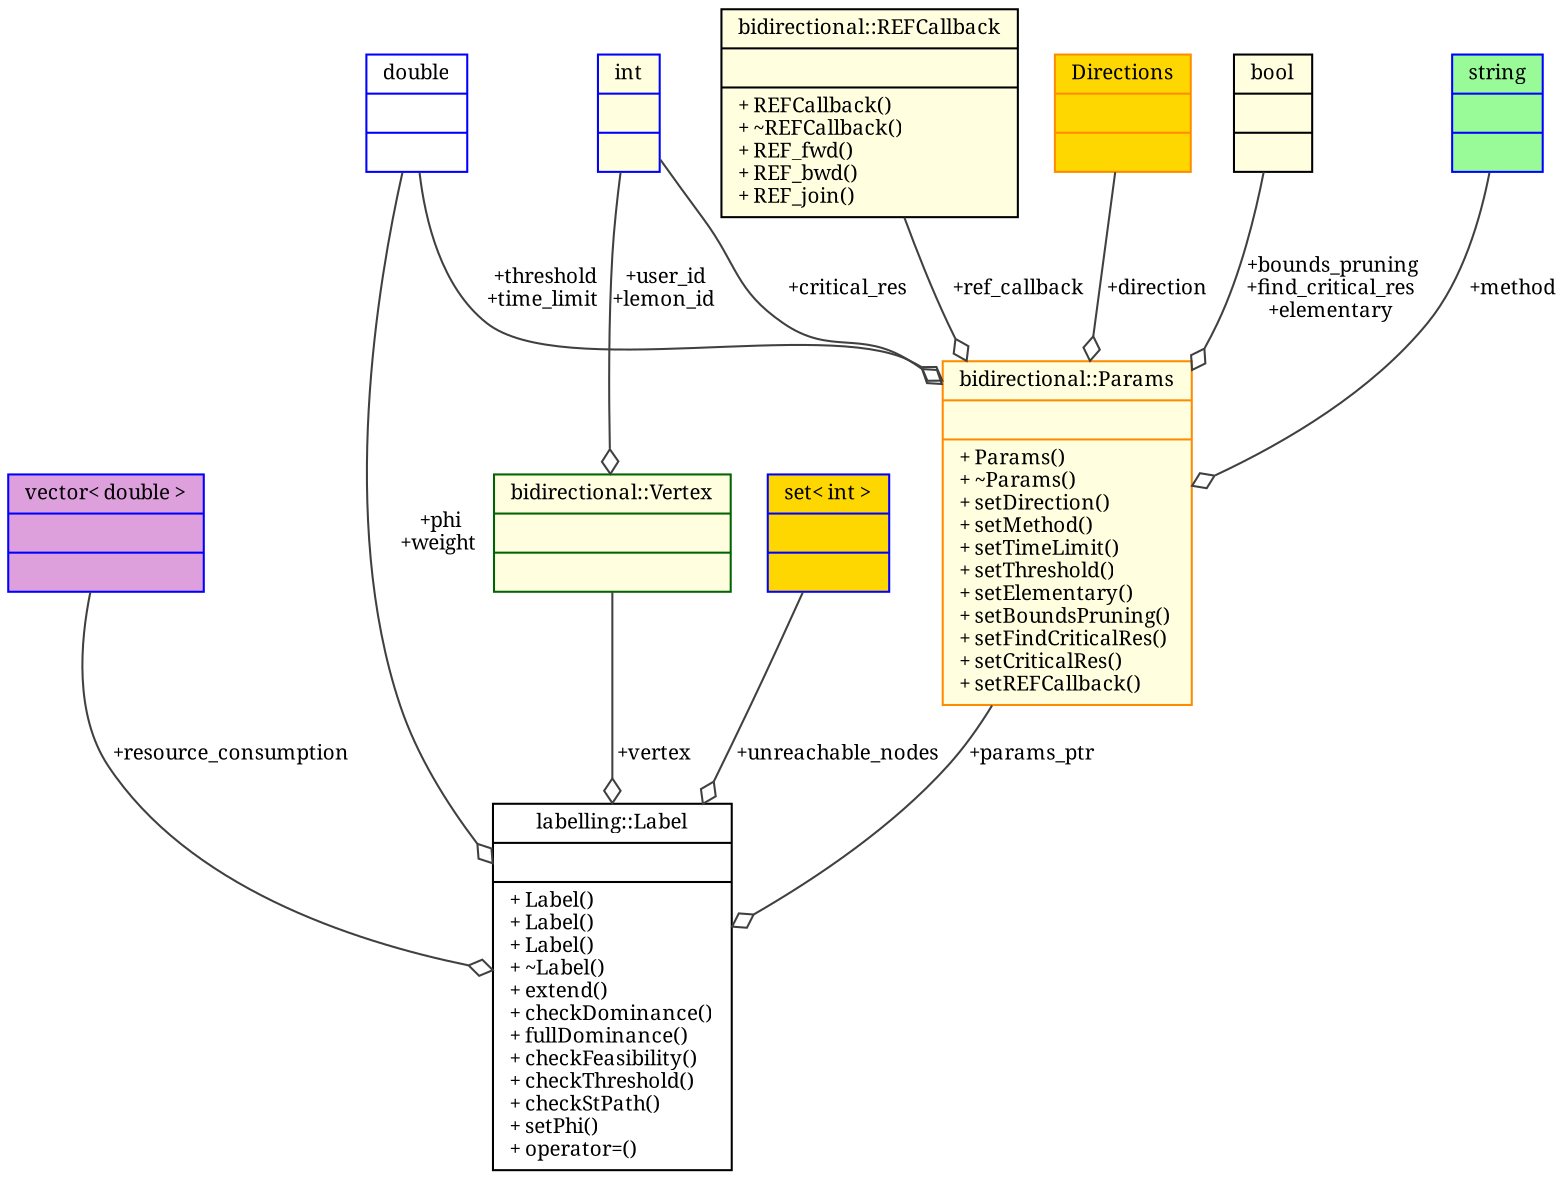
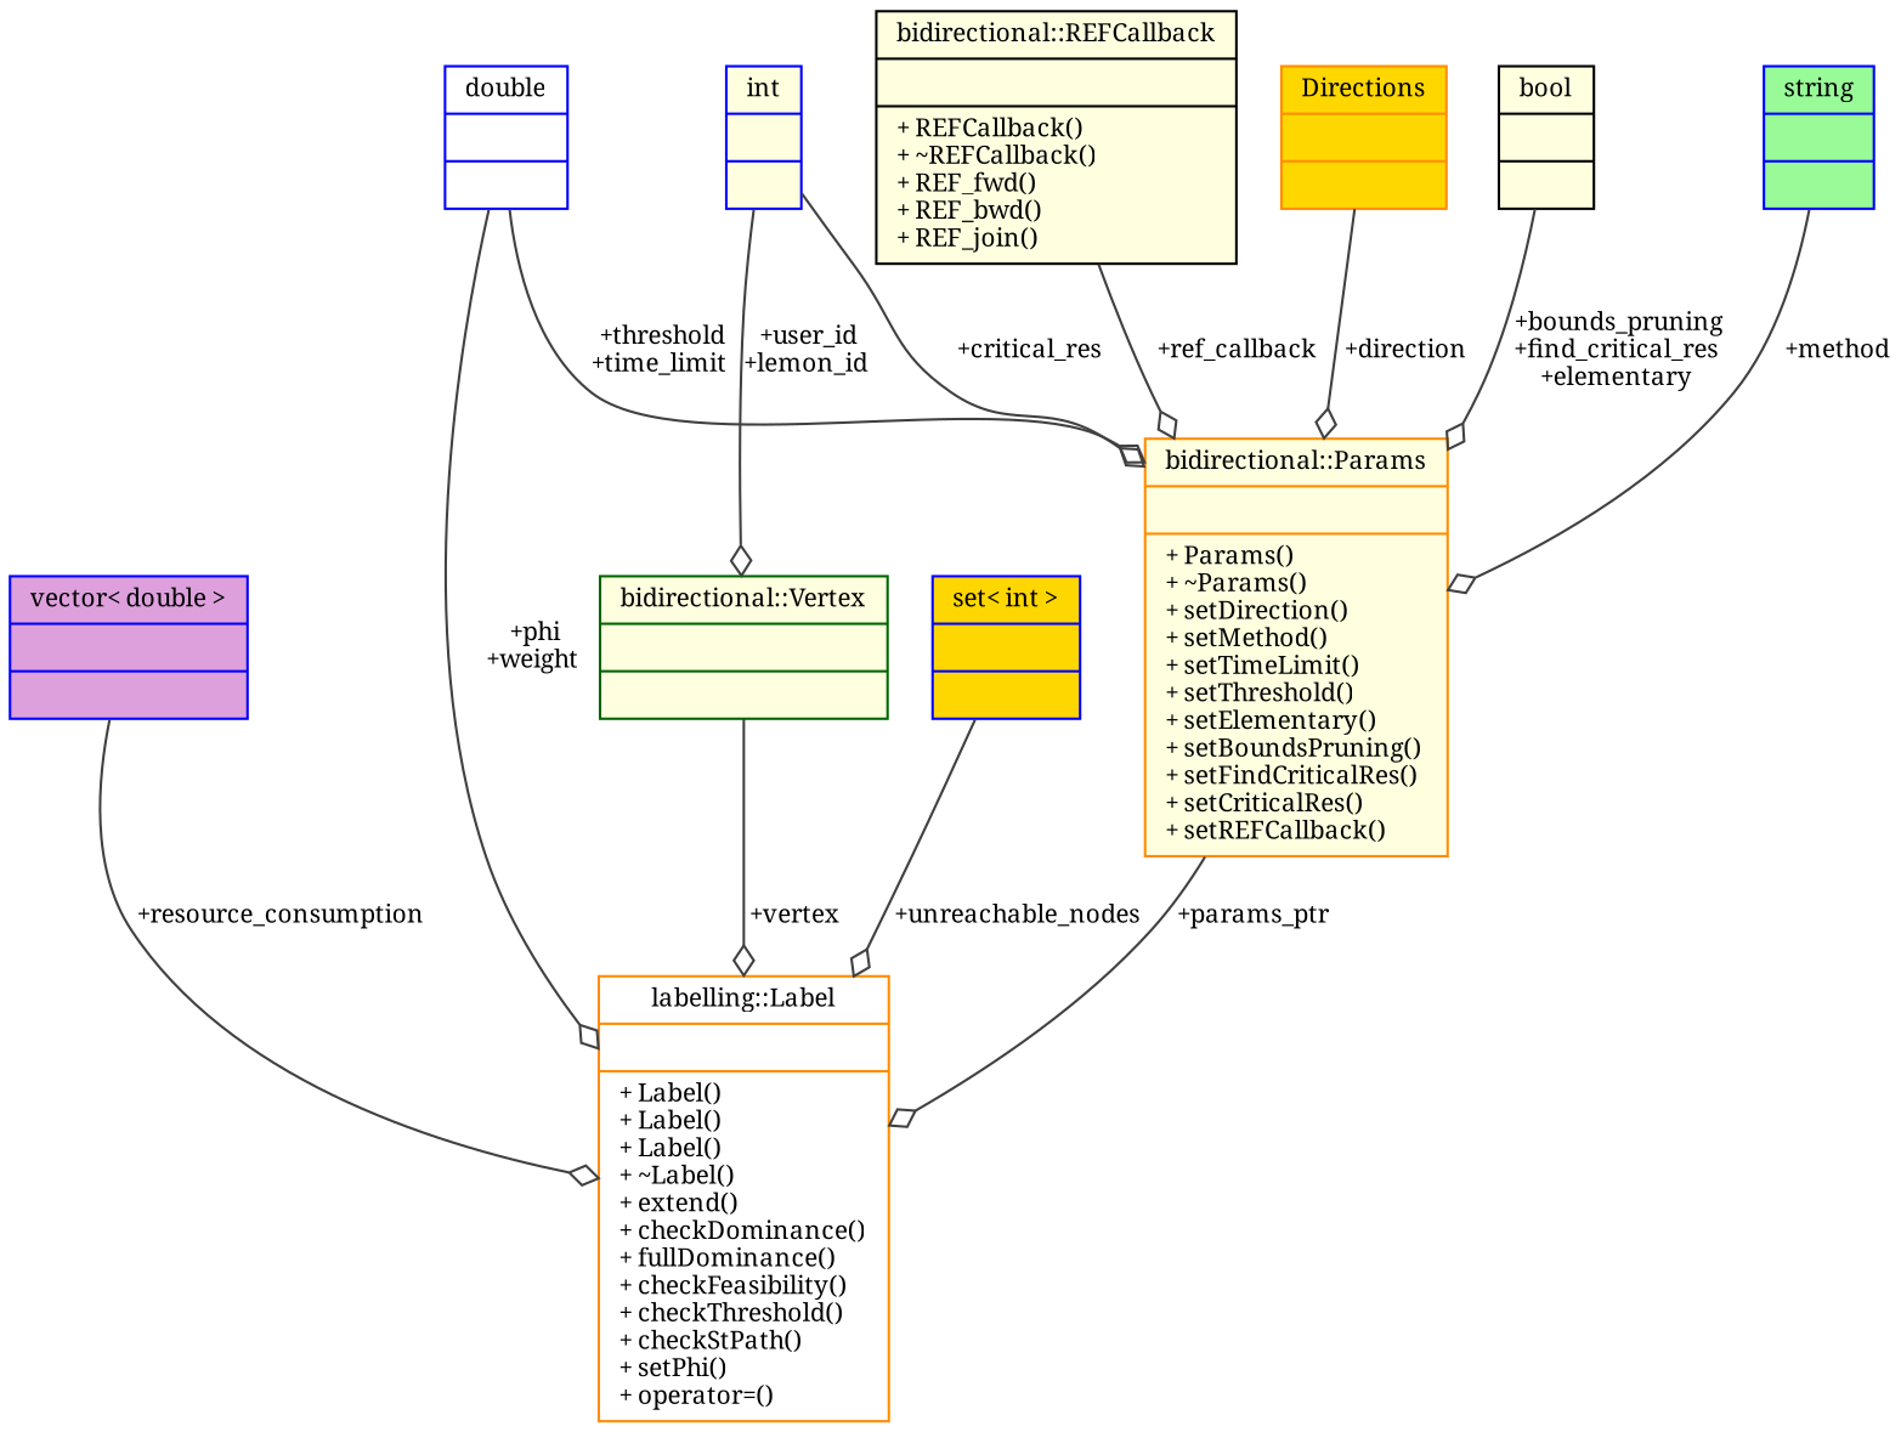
  digraph {
    fontname="Noto Serif"
    node [color=blue fillcolor=lightyellow fontname="Noto Serif" fontsize=10 shape=record style=filled]
    edge [arrowhead=odiamond color=grey25 fontname="Noto Serif" fontsize=10 labelfontname=Helvetica labelfontsize=10 style=solid]
-   n1 [color=black fillcolor=white fontcolor=black height=0.2 label="{labelling::Label\n||+ Label()\l+ Label()\l+ Label()\l+ ~Label()\l+ extend()\l+ checkDominance()\l+ fullDominance()\l+ checkFeasibility()\l+ checkThreshold()\l+ checkStPath()\l+ setPhi()\l+ operator=()\l}" width=0.4]
+   n1 [color=darkorange fillcolor=white fontcolor=black height=0.2 label="{labelling::Label\n||+ Label()\l+ Label()\l+ Label()\l+ ~Label()\l+ extend()\l+ checkDominance()\l+ fullDominance()\l+ checkFeasibility()\l+ checkThreshold()\l+ checkStPath()\l+ setPhi()\l+ operator=()\l}" width=0.4]
    n2 [fillcolor=plum height=0.2 label="{vector\< double \>\n||}" width=0.4]
    n3 [fillcolor=white height=0.2 label="{double\n||}" width=0.4]
    n4 [color=darkorange height=0.2 label="{bidirectional::Params\n||+ Params()\l+ ~Params()\l+ setDirection()\l+ setMethod()\l+ setTimeLimit()\l+ setThreshold()\l+ setElementary()\l+ setBoundsPruning()\l+ setFindCriticalRes()\l+ setCriticalRes()\l+ setREFCallback()\l}" width=0.4]
    n5 [fillcolor=gold height=0.2 label="{set\< int \>\n||}" width=0.4]
    n6 [color=darkgreen height=0.2 label="{bidirectional::Vertex\n||}" width=0.4]
    n7 [height=0.2 label="{int\n||}" width=0.4]
    n8 [color=black height=0.2 label="{bidirectional::REFCallback\n||+ REFCallback()\l+ ~REFCallback()\l+ REF_fwd()\l+ REF_bwd()\l+ REF_join()\l}" width=0.4]
    n9 [color=darkorange fillcolor=gold height=0.2 label="{Directions\n||}" width=0.4]
    n10 [color=black height=0.2 label="{bool\n||}" width=0.4]
    n11 [fillcolor=palegreen height=0.2 label="{string\n||}" width=0.4]
    n2 -> n1 [label=" +resource_consumption"]
    n3 -> n1 [label=" +phi\n+weight"]
    n3 -> n4 [label=" +threshold\n+time_limit"]
    n4 -> n1 [label=" +params_ptr"]
    n5 -> n1 [label=" +unreachable_nodes"]
    n6 -> n1 [label=" +vertex"]
    n7 -> n4 [label=" +critical_res"]
    n7 -> n6 [label=" +user_id\n+lemon_id"]
    n8 -> n4 [label=" +ref_callback"]
    n9 -> n4 [label=" +direction"]
    n10 -> n4 [label=" +bounds_pruning\n+find_critical_res\n+elementary"]
    n11 -> n4 [label=" +method"]
  }
